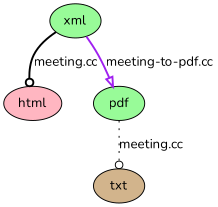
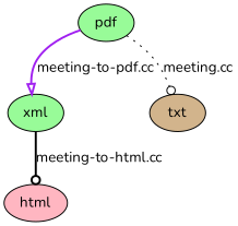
  digraph {
    fontname=Nunito
    node [fillcolor=palegreen fontname=Nunito style=filled]
    edge [arrowhead=odot color=black fontname=Nunito style=bold]
    html [fillcolor=lightpink]
    xml
    pdf
    txt [fillcolor=tan]
-   xml -> html [label="meeting.cc"]
-   xml -> pdf [arrowhead=onormal color=purple label="meeting-to-pdf.cc"]
+   xml -> html [label="meeting-to-html.cc"]
+   pdf -> xml [arrowhead=onormal color=purple label="meeting-to-pdf.cc"]
    pdf -> txt [label="meeting.cc" style=dotted]
  }
